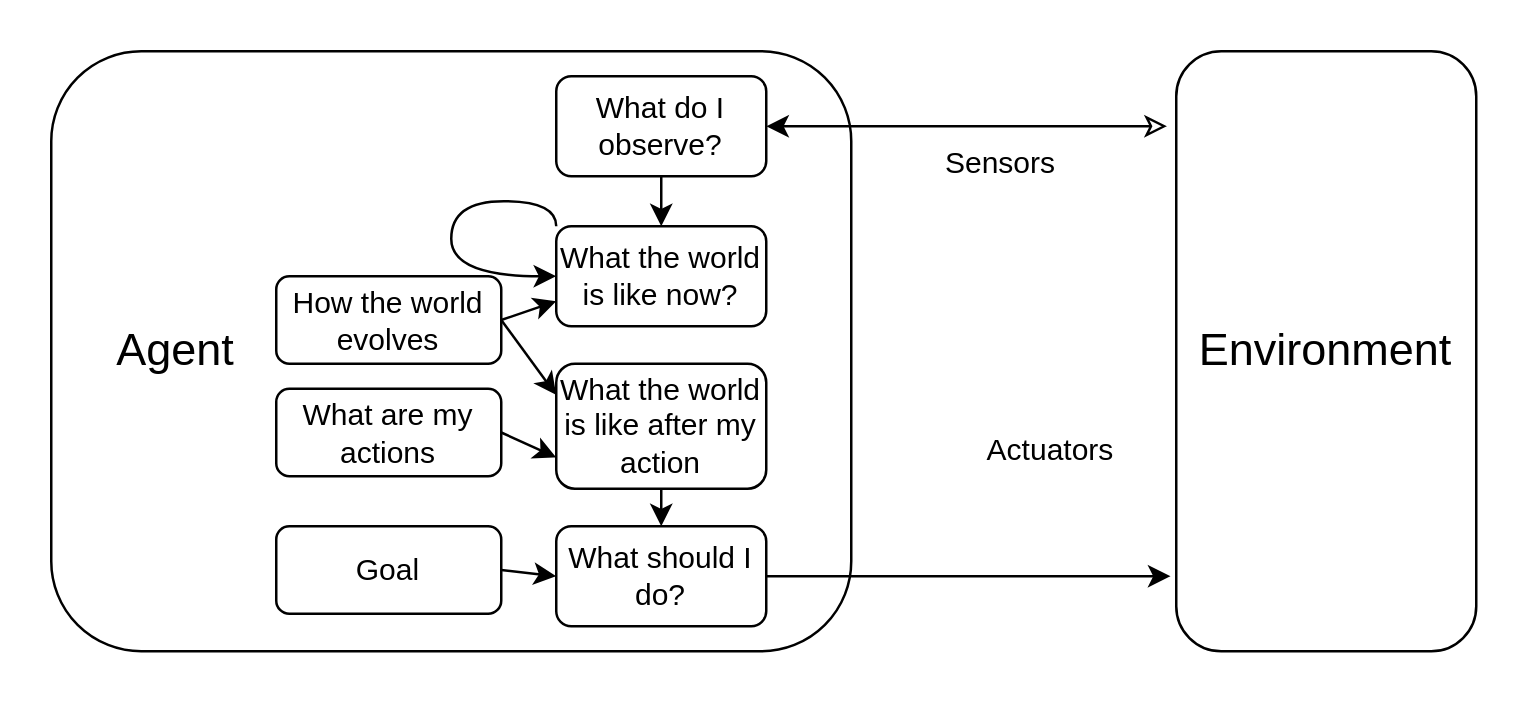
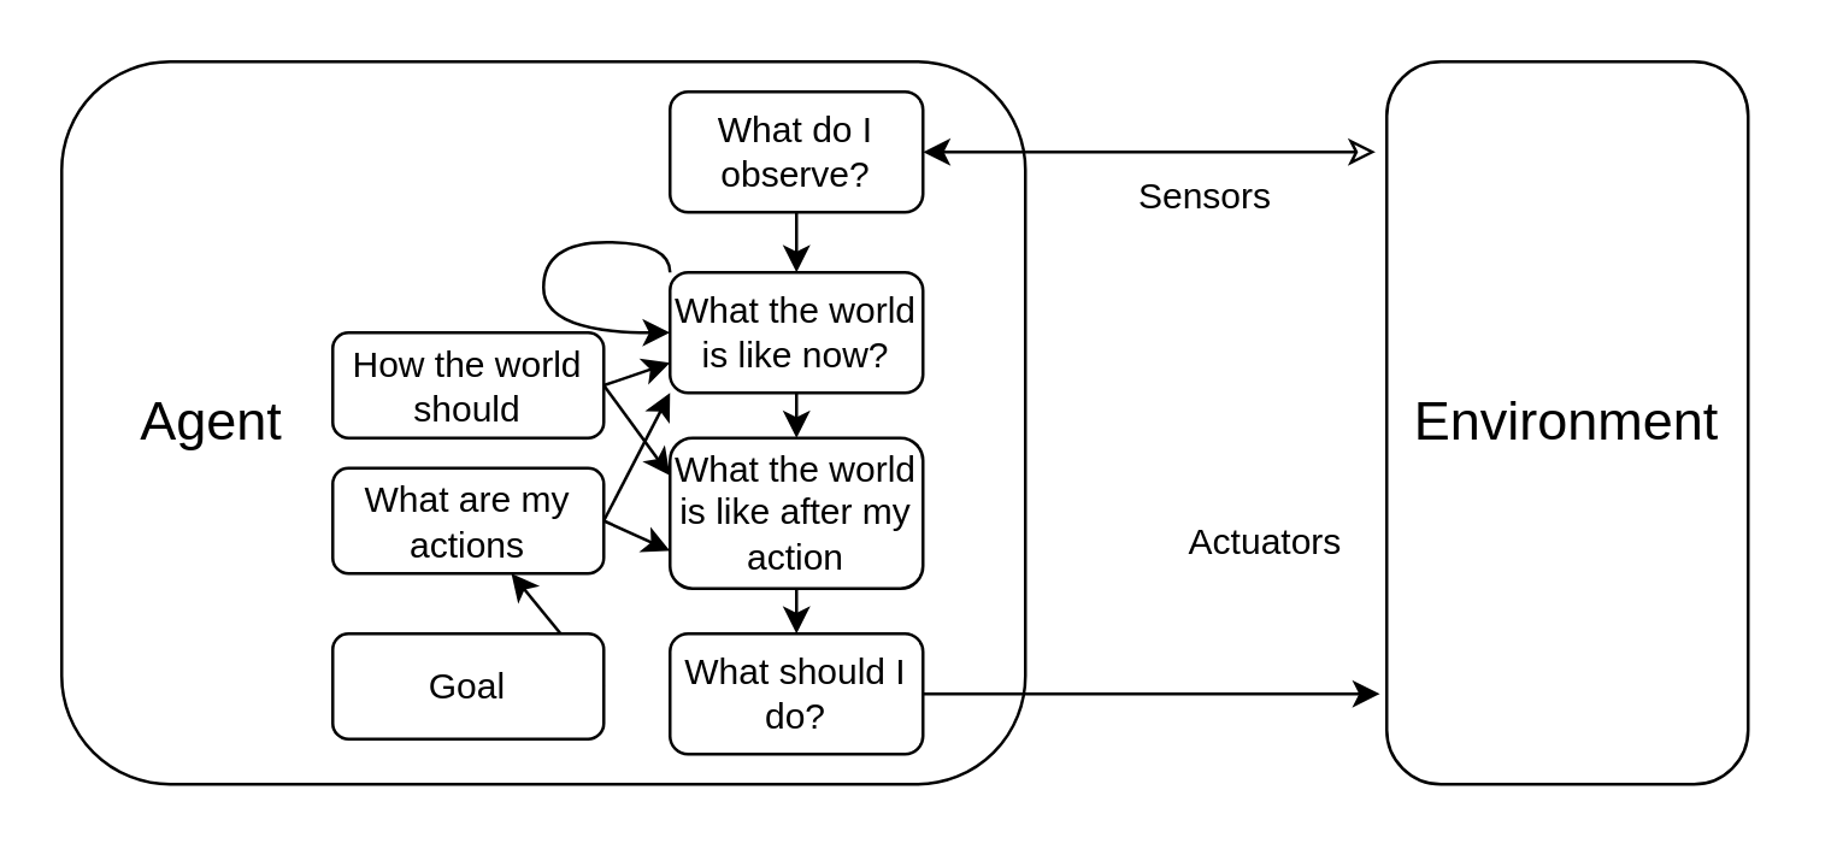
  <mxCell id="0" />
  <mxCell id="1" parent="0" />
- <mxCell id="2" value="&lt;font style=&quot;font-size: 18px;&quot;&gt;Environment&lt;/font&gt;" style="rounded=1;whiteSpace=wrap;html=1;" vertex="1" parent="1"><mxGeometry x="470" y="20" width="120" height="240" as="geometry" /></mxCell>
+ <mxCell id="2" value="&lt;font style=&quot;font-size: 18px;&quot;&gt;Environment&lt;/font&gt;" style="rounded=1;whiteSpace=wrap;html=1;" vertex="1" parent="1"><mxGeometry x="460" y="20" width="120" height="240" as="geometry" /></mxCell>
  <mxCell id="3" value="" style="rounded=1;whiteSpace=wrap;html=1;" vertex="1" parent="1"><mxGeometry x="20" y="20" width="320" height="240" as="geometry" /></mxCell>
  <mxCell id="4" value="Sensors" style="text;html=1;align=center;verticalAlign=middle;whiteSpace=wrap;rounded=1;" vertex="1" parent="1"><mxGeometry x="370" y="50" width="60" height="30" as="geometry" /></mxCell>
  <mxCell id="5" value="Actuators" style="text;html=1;align=center;verticalAlign=middle;whiteSpace=wrap;rounded=1;" vertex="1" parent="1"><mxGeometry x="390" y="165" width="60" height="30" as="geometry" /></mxCell>
  <mxCell id="6" value="&lt;font style=&quot;font-size: 18px;&quot;&gt;Agent&lt;/font&gt;" style="text;html=1;align=center;verticalAlign=middle;whiteSpace=wrap;rounded=1;" vertex="1" parent="1"><mxGeometry x="40" y="125" width="60" height="30" as="geometry" /></mxCell>
  <mxCell id="7" value="What should I do?" style="rounded=1;whiteSpace=wrap;html=1;" vertex="1" parent="1"><mxGeometry x="222" y="210" width="84" height="40" as="geometry" /></mxCell>
  <mxCell id="8" style="edgeStyle=orthogonalEdgeStyle;rounded=1;orthogonalLoop=1;jettySize=auto;html=1;exitX=1;exitY=0.5;exitDx=0;exitDy=0;entryX=-0.019;entryY=0.875;entryDx=0;entryDy=0;entryPerimeter=0;" edge="1" parent="1" source="7" target="2"><mxGeometry relative="1" as="geometry" /></mxCell>
  <mxCell id="9" style="edgeStyle=orthogonalEdgeStyle;curved=1;rounded=1;orthogonalLoop=1;jettySize=auto;html=1;exitX=0.5;exitY=1;exitDx=0;exitDy=0;entryX=0.5;entryY=0;entryDx=0;entryDy=0;" edge="1" parent="1" source="10" target="15"><mxGeometry relative="1" as="geometry" /></mxCell>
  <mxCell id="10" value="What do I observe?" style="rounded=1;whiteSpace=wrap;html=1;" vertex="1" parent="1"><mxGeometry x="222" y="30" width="84" height="40" as="geometry" /></mxCell>
  <mxCell id="11" style="edgeStyle=orthogonalEdgeStyle;rounded=1;orthogonalLoop=1;jettySize=auto;html=1;exitX=1;exitY=0.5;exitDx=0;exitDy=0;entryX=-0.031;entryY=0.125;entryDx=0;entryDy=0;entryPerimeter=0;endArrow=classic;endFill=0;startArrow=classic;startFill=1;" edge="1" parent="1" source="10" target="2"><mxGeometry relative="1" as="geometry" /></mxCell>
  <mxCell id="12" style="edgeStyle=orthogonalEdgeStyle;rounded=1;orthogonalLoop=1;jettySize=auto;html=1;exitX=0.5;exitY=1;exitDx=0;exitDy=0;entryX=0.5;entryY=0;entryDx=0;entryDy=0;" edge="1" parent="1" source="13" target="7"><mxGeometry relative="1" as="geometry" /></mxCell>
  <mxCell id="13" value="What the world is like after my action" style="rounded=1;whiteSpace=wrap;html=1;" vertex="1" parent="1"><mxGeometry x="222" y="145" width="84" height="50" as="geometry" /></mxCell>
+ <mxCell id="14" style="edgeStyle=orthogonalEdgeStyle;curved=1;rounded=1;orthogonalLoop=1;jettySize=auto;html=1;exitX=0.5;exitY=1;exitDx=0;exitDy=0;entryX=0.5;entryY=0;entryDx=0;entryDy=0;" edge="1" parent="1" source="15" target="13"><mxGeometry relative="1" as="geometry" /></mxCell>
  <mxCell id="15" value="What the world is like now?" style="rounded=1;whiteSpace=wrap;html=1;" vertex="1" parent="1"><mxGeometry x="222" y="90" width="84" height="40" as="geometry" /></mxCell>
  <mxCell id="16" style="edgeStyle=orthogonalEdgeStyle;curved=1;rounded=1;orthogonalLoop=1;jettySize=auto;html=1;exitX=0;exitY=0;exitDx=0;exitDy=0;entryX=0;entryY=0.5;entryDx=0;entryDy=0;" edge="1" parent="1" source="15" target="15"><mxGeometry relative="1" as="geometry"><Array as="points"><mxPoint x="222" y="80" /><mxPoint x="180" y="80" /><mxPoint x="180" y="110" /></Array></mxGeometry></mxCell>
  <mxCell id="17" style="rounded=1;orthogonalLoop=1;jettySize=auto;html=1;exitX=1;exitY=0.5;exitDx=0;exitDy=0;entryX=0;entryY=0.75;entryDx=0;entryDy=0;" edge="1" parent="1" source="19" target="15"><mxGeometry relative="1" as="geometry" /></mxCell>
  <mxCell id="18" style="rounded=1;orthogonalLoop=1;jettySize=auto;html=1;exitX=1;exitY=0.5;exitDx=0;exitDy=0;entryX=0;entryY=0.25;entryDx=0;entryDy=0;" edge="1" parent="1" source="19" target="13"><mxGeometry relative="1" as="geometry" /></mxCell>
- <mxCell id="19" value="How the world evolves" style="rounded=1;whiteSpace=wrap;html=1;" vertex="1" parent="1"><mxGeometry x="110" y="110" width="90" height="35" as="geometry" /></mxCell>
+ <mxCell id="19" value="How the world should" style="rounded=1;whiteSpace=wrap;html=1;" vertex="1" parent="1"><mxGeometry x="110" y="110" width="90" height="35" as="geometry" /></mxCell>
+ <mxCell id="20" style="rounded=1;orthogonalLoop=1;jettySize=auto;html=1;exitX=1;exitY=0.5;exitDx=0;exitDy=0;entryX=0;entryY=1;entryDx=0;entryDy=0;" edge="1" parent="1" source="22" target="15"><mxGeometry relative="1" as="geometry" /></mxCell>
  <mxCell id="21" style="rounded=1;orthogonalLoop=1;jettySize=auto;html=1;exitX=1;exitY=0.5;exitDx=0;exitDy=0;entryX=0;entryY=0.75;entryDx=0;entryDy=0;" edge="1" parent="1" source="22" target="13"><mxGeometry relative="1" as="geometry" /></mxCell>
  <mxCell id="22" value="What are my actions" style="rounded=1;whiteSpace=wrap;html=1;" vertex="1" parent="1"><mxGeometry x="110" y="155" width="90" height="35" as="geometry" /></mxCell>
- <mxCell id="23" style="rounded=1;orthogonalLoop=1;jettySize=auto;html=1;exitX=1;exitY=0.5;exitDx=0;exitDy=0;entryX=0;entryY=0.5;entryDx=0;entryDy=0;" edge="1" parent="1" source="24" target="7"><mxGeometry relative="1" as="geometry" /></mxCell>
+ <mxCell id="23" style="rounded=1;orthogonalLoop=1;jettySize=auto;html=1;exitX=1;exitY=0.5;exitDx=0;exitDy=0;" edge="1" parent="1" source="24" target="22"><mxGeometry relative="1" as="geometry" /></mxCell>
  <mxCell id="24" value="Goal" style="rounded=1;whiteSpace=wrap;html=1;" vertex="1" parent="1"><mxGeometry x="110" y="210" width="90" height="35" as="geometry" /></mxCell>
